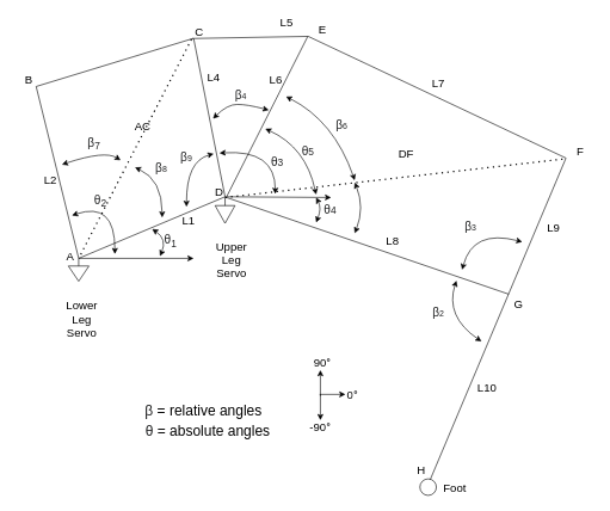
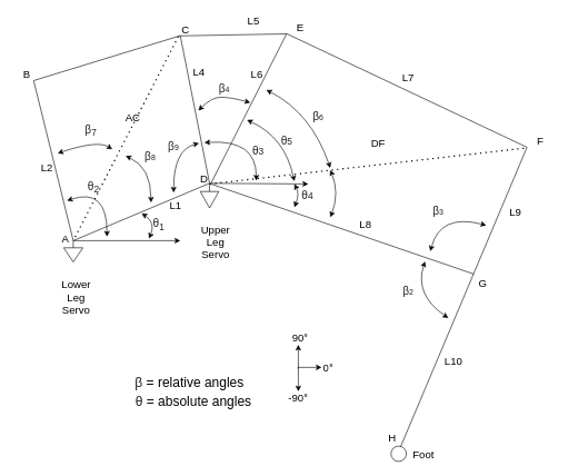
  <mxCell id="0" />
  <mxCell id="1" parent="0" />
  <mxCell id="2" value="" style="pointerEvents=1;verticalLabelPosition=bottom;shadow=0;dashed=0;align=center;html=1;verticalAlign=top;shape=mxgraph.electrical.signal_sources.signal_ground;" parent="1" vertex="1"><mxGeometry x="95" y="360" width="28.8" height="32" as="geometry" /></mxCell>
  <mxCell id="3" value="" style="pointerEvents=1;verticalLabelPosition=bottom;shadow=0;dashed=0;align=center;html=1;verticalAlign=top;shape=mxgraph.electrical.signal_sources.signal_ground;" parent="1" vertex="1"><mxGeometry x="300" y="274" width="27.75" height="37" as="geometry" /></mxCell>
  <mxCell id="4" value="" style="endArrow=none;html=1;exitX=0.5;exitY=0;exitDx=0;exitDy=0;exitPerimeter=0;" parent="1" source="2" edge="1"><mxGeometry width="50" height="50" relative="1" as="geometry"><mxPoint x="110" y="360" as="sourcePoint" /><mxPoint x="50" y="120" as="targetPoint" /></mxGeometry></mxCell>
  <mxCell id="5" value="" style="endArrow=none;html=1;exitX=0.5;exitY=0;exitDx=0;exitDy=0;exitPerimeter=0;" parent="1" source="3" edge="1"><mxGeometry width="50" height="50" relative="1" as="geometry"><mxPoint x="192.5" y="280" as="sourcePoint" /><mxPoint x="270" y="53" as="targetPoint" /></mxGeometry></mxCell>
  <mxCell id="6" value="" style="endArrow=none;html=1;" parent="1" edge="1"><mxGeometry width="50" height="50" relative="1" as="geometry"><mxPoint x="50" y="120" as="sourcePoint" /><mxPoint x="269" y="53" as="targetPoint" /></mxGeometry></mxCell>
  <mxCell id="7" value="" style="endArrow=none;html=1;exitX=0.5;exitY=0;exitDx=0;exitDy=0;exitPerimeter=0;entryX=0.5;entryY=0;entryDx=0;entryDy=0;entryPerimeter=0;" parent="1" source="2" target="3" edge="1"><mxGeometry width="50" height="50" relative="1" as="geometry"><mxPoint x="200" y="330" as="sourcePoint" /><mxPoint x="250" y="280" as="targetPoint" /></mxGeometry></mxCell>
  <mxCell id="8" value="" style="curved=1;endArrow=classic;html=1;startArrow=classic;startFill=1;" parent="1" edge="1"><mxGeometry width="50" height="50" relative="1" as="geometry"><mxPoint x="100" y="300" as="sourcePoint" /><mxPoint x="160" y="354" as="targetPoint" /><Array as="points"><mxPoint x="160" y="280" /></Array></mxGeometry></mxCell>
  <mxCell id="9" value="" style="endArrow=classic;html=1;exitX=0.5;exitY=0;exitDx=0;exitDy=0;exitPerimeter=0;" parent="1" source="2" edge="1"><mxGeometry width="50" height="50" relative="1" as="geometry"><mxPoint x="160" y="330" as="sourcePoint" /><mxPoint x="270" y="360" as="targetPoint" /></mxGeometry></mxCell>
  <mxCell id="10" value="" style="endArrow=classic;html=1;exitX=0.621;exitY=-0.017;exitDx=0;exitDy=0;exitPerimeter=0;" parent="1" edge="1"><mxGeometry width="50" height="50" relative="1" as="geometry"><mxPoint x="316.005" y="274" as="sourcePoint" /><mxPoint x="462" y="275" as="targetPoint" /></mxGeometry></mxCell>
  <mxCell id="11" value="" style="curved=1;endArrow=classic;html=1;startArrow=classic;startFill=1;" parent="1" edge="1"><mxGeometry width="50" height="50" relative="1" as="geometry"><mxPoint x="212" y="319" as="sourcePoint" /><mxPoint x="223" y="357" as="targetPoint" /><Array as="points"><mxPoint x="233" y="333" /></Array></mxGeometry></mxCell>
  <mxCell id="12" value="" style="endArrow=none;dashed=1;html=1;dashPattern=1 3;strokeWidth=2;" parent="1" edge="1"><mxGeometry width="50" height="50" relative="1" as="geometry"><mxPoint x="267" y="54" as="sourcePoint" /><mxPoint x="111" y="357" as="targetPoint" /></mxGeometry></mxCell>
  <mxCell id="13" value="B" style="text;html=1;strokeColor=none;fillColor=none;align=center;verticalAlign=middle;whiteSpace=wrap;rounded=0;fontSize=16;" parent="1" vertex="1"><mxGeometry x="20" y="100" width="40" height="20" as="geometry" /></mxCell>
  <mxCell id="14" value="C" style="text;html=1;strokeColor=none;fillColor=none;align=center;verticalAlign=middle;whiteSpace=wrap;rounded=0;fontSize=16;" parent="1" vertex="1"><mxGeometry x="258" y="33" width="40" height="20" as="geometry" /></mxCell>
  <mxCell id="15" value="A" style="text;html=1;strokeColor=none;fillColor=none;align=center;verticalAlign=middle;whiteSpace=wrap;rounded=0;fontSize=16;" parent="1" vertex="1"><mxGeometry x="78" y="347" width="40" height="20" as="geometry" /></mxCell>
  <mxCell id="16" value="D" style="text;html=1;strokeColor=none;fillColor=none;align=center;verticalAlign=middle;whiteSpace=wrap;rounded=0;fontSize=16;" parent="1" vertex="1"><mxGeometry x="286" y="257" width="40" height="20" as="geometry" /></mxCell>
- <mxCell id="17" value="&lt;span style=&quot;color: rgb(32 , 33 , 34) ; font-family: sans-serif ; font-size: 16.8px&quot;&gt;β&lt;sub&gt;7&lt;/sub&gt;&lt;/span&gt;" style="text;html=1;strokeColor=none;fillColor=none;align=center;verticalAlign=middle;whiteSpace=wrap;rounded=0;fontSize=16;" parent="1" vertex="1"><mxGeometry x="111" y="190" width="40" height="20" as="geometry" /></mxCell>
+ <mxCell id="17" value="&lt;span style=&quot;color: rgb(32 , 33 , 34) ; font-family: sans-serif ; font-size: 16.8px&quot;&gt;β&lt;sub&gt;7&lt;/sub&gt;&lt;/span&gt;" style="text;html=1;strokeColor=none;fillColor=none;align=center;verticalAlign=middle;whiteSpace=wrap;rounded=0;fontSize=16;" parent="1" vertex="1"><mxGeometry x="116" y="185" width="40" height="20" as="geometry" /></mxCell>
  <mxCell id="18" value="&lt;span style=&quot;color: rgb(32 , 33 , 34) ; font-family: sans-serif ; font-size: 16.8px&quot;&gt;θ&lt;sub&gt;1&lt;/sub&gt;&lt;/span&gt;" style="text;html=1;strokeColor=none;fillColor=none;align=center;verticalAlign=middle;whiteSpace=wrap;rounded=0;fontSize=16;" parent="1" vertex="1"><mxGeometry x="218" y="326" width="40" height="20" as="geometry" /></mxCell>
  <mxCell id="19" value="&lt;span style=&quot;color: rgb(32 , 33 , 34) ; font-family: sans-serif ; font-size: 16.8px&quot;&gt;θ&lt;sub&gt;2&lt;/sub&gt;&lt;/span&gt;" style="text;html=1;strokeColor=none;fillColor=none;align=center;verticalAlign=middle;whiteSpace=wrap;rounded=0;fontSize=16;" parent="1" vertex="1"><mxGeometry x="120" y="270" width="40" height="20" as="geometry" /></mxCell>
  <mxCell id="20" value="" style="curved=1;endArrow=classic;html=1;startArrow=classic;startFill=1;" parent="1" edge="1"><mxGeometry width="50" height="50" relative="1" as="geometry"><mxPoint x="306" y="213" as="sourcePoint" /><mxPoint x="384" y="270" as="targetPoint" /><Array as="points"><mxPoint x="384" y="208" /></Array></mxGeometry></mxCell>
  <mxCell id="21" value="&lt;span style=&quot;color: rgb(32 , 33 , 34) ; font-family: sans-serif ; font-size: 16.8px&quot;&gt;θ&lt;/span&gt;&lt;span style=&quot;color: rgb(32 , 33 , 34) ; font-family: sans-serif ; font-size: 14px&quot;&gt;3&lt;/span&gt;" style="text;html=1;strokeColor=none;fillColor=none;align=center;verticalAlign=middle;whiteSpace=wrap;rounded=0;fontSize=16;" parent="1" vertex="1"><mxGeometry x="367" y="217" width="40" height="20" as="geometry" /></mxCell>
  <mxCell id="22" value="" style="endArrow=none;html=1;fontSize=16;" parent="1" edge="1"><mxGeometry width="50" height="50" relative="1" as="geometry"><mxPoint x="315" y="276" as="sourcePoint" /><mxPoint x="429.39" y="50" as="targetPoint" /></mxGeometry></mxCell>
  <mxCell id="23" value="" style="endArrow=none;html=1;fontSize=16;exitX=0.25;exitY=1;exitDx=0;exitDy=0;" parent="1" source="14" edge="1"><mxGeometry width="50" height="50" relative="1" as="geometry"><mxPoint x="290" y="270" as="sourcePoint" /><mxPoint x="430" y="50" as="targetPoint" /></mxGeometry></mxCell>
  <mxCell id="24" value="L2" style="text;html=1;strokeColor=none;fillColor=none;align=center;verticalAlign=middle;whiteSpace=wrap;rounded=0;fontSize=16;" parent="1" vertex="1"><mxGeometry x="50" y="240" width="40" height="20" as="geometry" /></mxCell>
  <mxCell id="25" value="L1" style="text;html=1;strokeColor=none;fillColor=none;align=center;verticalAlign=middle;whiteSpace=wrap;rounded=0;fontSize=16;" parent="1" vertex="1"><mxGeometry x="243" y="297" width="40" height="20" as="geometry" /></mxCell>
  <mxCell id="26" value="L4" style="text;html=1;strokeColor=none;fillColor=none;align=center;verticalAlign=middle;whiteSpace=wrap;rounded=0;fontSize=16;" parent="1" vertex="1"><mxGeometry x="278" y="97" width="40" height="20" as="geometry" /></mxCell>
- <mxCell id="27" value="L5" style="text;html=1;strokeColor=none;fillColor=none;align=center;verticalAlign=middle;whiteSpace=wrap;rounded=0;fontSize=16;" parent="1" vertex="1"><mxGeometry x="380" y="20" width="40" height="20" as="geometry" /></mxCell>
+ <mxCell id="27" value="L5" style="text;html=1;strokeColor=none;fillColor=none;align=center;verticalAlign=middle;whiteSpace=wrap;rounded=0;fontSize=16;" parent="1" vertex="1"><mxGeometry x="360" y="20" width="40" height="20" as="geometry" /></mxCell>
  <mxCell id="28" value="L6" style="text;html=1;strokeColor=none;fillColor=none;align=center;verticalAlign=middle;whiteSpace=wrap;rounded=0;fontSize=16;" parent="1" vertex="1"><mxGeometry x="365" y="100" width="40" height="20" as="geometry" /></mxCell>
  <mxCell id="29" value="E" style="text;html=1;strokeColor=none;fillColor=none;align=center;verticalAlign=middle;whiteSpace=wrap;rounded=0;fontSize=16;" parent="1" vertex="1"><mxGeometry x="430" y="30" width="40" height="20" as="geometry" /></mxCell>
  <mxCell id="30" value="" style="endArrow=none;html=1;fontSize=16;exitX=0;exitY=1;exitDx=0;exitDy=0;" parent="1" source="29" edge="1"><mxGeometry width="50" height="50" relative="1" as="geometry"><mxPoint x="510" y="110" as="sourcePoint" /><mxPoint x="790" y="220" as="targetPoint" /></mxGeometry></mxCell>
  <mxCell id="31" value="" style="endArrow=none;html=1;fontSize=16;exitX=0.531;exitY=0.016;exitDx=0;exitDy=0;exitPerimeter=0;" parent="1" source="3" edge="1"><mxGeometry width="50" height="50" relative="1" as="geometry"><mxPoint x="365" y="288" as="sourcePoint" /><mxPoint x="710" y="410" as="targetPoint" /></mxGeometry></mxCell>
  <mxCell id="32" value="" style="endArrow=none;html=1;fontSize=16;" parent="1" edge="1"><mxGeometry width="50" height="50" relative="1" as="geometry"><mxPoint x="600" y="670" as="sourcePoint" /><mxPoint x="790" y="220" as="targetPoint" /></mxGeometry></mxCell>
  <mxCell id="33" value="F" style="text;html=1;strokeColor=none;fillColor=none;align=center;verticalAlign=middle;whiteSpace=wrap;rounded=0;fontSize=16;" parent="1" vertex="1"><mxGeometry x="790" y="200" width="40" height="20" as="geometry" /></mxCell>
  <mxCell id="34" value="G" style="text;html=1;strokeColor=none;fillColor=none;align=center;verticalAlign=middle;whiteSpace=wrap;rounded=0;fontSize=16;" parent="1" vertex="1"><mxGeometry x="704" y="414" width="40" height="20" as="geometry" /></mxCell>
  <mxCell id="35" value="H" style="text;html=1;strokeColor=none;fillColor=none;align=center;verticalAlign=middle;whiteSpace=wrap;rounded=0;fontSize=16;" parent="1" vertex="1"><mxGeometry x="568" y="646" width="40" height="20" as="geometry" /></mxCell>
  <mxCell id="36" value="L7" style="text;html=1;strokeColor=none;fillColor=none;align=center;verticalAlign=middle;whiteSpace=wrap;rounded=0;fontSize=16;" parent="1" vertex="1"><mxGeometry x="592" y="105" width="40" height="20" as="geometry" /></mxCell>
  <mxCell id="37" value="L8" style="text;html=1;strokeColor=none;fillColor=none;align=center;verticalAlign=middle;whiteSpace=wrap;rounded=0;fontSize=16;" parent="1" vertex="1"><mxGeometry x="528" y="325" width="40" height="20" as="geometry" /></mxCell>
  <mxCell id="38" value="L9" style="text;html=1;strokeColor=none;fillColor=none;align=center;verticalAlign=middle;whiteSpace=wrap;rounded=0;fontSize=16;" parent="1" vertex="1"><mxGeometry x="753" y="307" width="40" height="20" as="geometry" /></mxCell>
  <mxCell id="39" value="L10" style="text;html=1;strokeColor=none;fillColor=none;align=center;verticalAlign=middle;whiteSpace=wrap;rounded=0;fontSize=16;" parent="1" vertex="1"><mxGeometry x="660" y="530" width="40" height="20" as="geometry" /></mxCell>
  <mxCell id="40" value="" style="curved=1;endArrow=classic;html=1;startArrow=classic;startFill=1;" parent="1" edge="1"><mxGeometry width="50" height="50" relative="1" as="geometry"><mxPoint x="375" y="153" as="sourcePoint" /><mxPoint x="297" y="165" as="targetPoint" /><Array as="points"><mxPoint x="345" y="145" /><mxPoint x="317" y="145" /></Array></mxGeometry></mxCell>
  <mxCell id="41" value="&lt;span style=&quot;color: rgb(32 , 33 , 34) ; font-family: sans-serif ; font-size: 16.8px&quot;&gt;β&lt;/span&gt;&lt;span style=&quot;color: rgb(32 , 33 , 34) ; font-family: sans-serif ; font-size: 11.667px&quot;&gt;4&lt;/span&gt;" style="text;html=1;strokeColor=none;fillColor=none;align=center;verticalAlign=middle;whiteSpace=wrap;rounded=0;fontSize=16;" parent="1" vertex="1"><mxGeometry x="316" y="123" width="40" height="20" as="geometry" /></mxCell>
  <mxCell id="42" value="&lt;span style=&quot;color: rgb(32 , 33 , 34) ; font-family: sans-serif ; font-size: 16.8px&quot;&gt;θ&lt;/span&gt;&lt;span style=&quot;color: rgb(32 , 33 , 34) ; font-family: sans-serif ; font-size: 14px&quot;&gt;4&lt;/span&gt;" style="text;html=1;strokeColor=none;fillColor=none;align=center;verticalAlign=middle;whiteSpace=wrap;rounded=0;fontSize=16;" parent="1" vertex="1"><mxGeometry x="441" y="283" width="40" height="20" as="geometry" /></mxCell>
  <mxCell id="43" value="" style="curved=1;endArrow=classic;html=1;startArrow=classic;startFill=1;" parent="1" edge="1"><mxGeometry width="50" height="50" relative="1" as="geometry"><mxPoint x="441" y="275" as="sourcePoint" /><mxPoint x="441" y="310" as="targetPoint" /><Array as="points"><mxPoint x="449" y="290" /></Array></mxGeometry></mxCell>
  <mxCell id="44" value="" style="curved=1;endArrow=classic;html=1;startArrow=classic;startFill=1;" parent="1" edge="1"><mxGeometry width="50" height="50" relative="1" as="geometry"><mxPoint x="370" y="179" as="sourcePoint" /><mxPoint x="441" y="271" as="targetPoint" /><Array as="points"><mxPoint x="427" y="205" /></Array></mxGeometry></mxCell>
  <mxCell id="45" value="&lt;span style=&quot;color: rgb(32 , 33 , 34) ; font-family: sans-serif ; font-size: 16.8px&quot;&gt;θ&lt;/span&gt;&lt;span style=&quot;color: rgb(32 , 33 , 34) ; font-family: sans-serif ; font-size: 14px&quot;&gt;5&lt;/span&gt;" style="text;html=1;strokeColor=none;fillColor=none;align=center;verticalAlign=middle;whiteSpace=wrap;rounded=0;fontSize=16;" parent="1" vertex="1"><mxGeometry x="410" y="202" width="40" height="20" as="geometry" /></mxCell>
  <mxCell id="46" value="" style="endArrow=none;dashed=1;html=1;dashPattern=1 3;strokeWidth=2;exitX=0.514;exitY=0.026;exitDx=0;exitDy=0;exitPerimeter=0;entryX=-0.025;entryY=1.05;entryDx=0;entryDy=0;entryPerimeter=0;" parent="1" source="3" target="33" edge="1"><mxGeometry width="50" height="50" relative="1" as="geometry"><mxPoint x="319" y="51" as="sourcePoint" /><mxPoint x="124" y="367" as="targetPoint" /></mxGeometry></mxCell>
  <mxCell id="47" value="" style="curved=1;endArrow=classic;html=1;startArrow=classic;startFill=1;" parent="1" edge="1"><mxGeometry width="50" height="50" relative="1" as="geometry"><mxPoint x="86" y="229" as="sourcePoint" /><mxPoint x="168" y="223" as="targetPoint" /><Array as="points"><mxPoint x="146" y="209" /></Array></mxGeometry></mxCell>
  <mxCell id="48" value="" style="curved=1;endArrow=classic;html=1;startArrow=classic;startFill=1;" parent="1" edge="1"><mxGeometry width="50" height="50" relative="1" as="geometry"><mxPoint x="188" y="233" as="sourcePoint" /><mxPoint x="226" y="303" as="targetPoint" /><Array as="points"><mxPoint x="226" y="250" /></Array></mxGeometry></mxCell>
  <mxCell id="49" value="&lt;span style=&quot;color: rgb(32 , 33 , 34) ; font-family: sans-serif ; font-size: 16.8px&quot;&gt;β&lt;/span&gt;&lt;span style=&quot;color: rgb(32 , 33 , 34) ; font-family: sans-serif ; font-size: 11.667px&quot;&gt;8&lt;/span&gt;" style="text;html=1;strokeColor=none;fillColor=none;align=center;verticalAlign=middle;whiteSpace=wrap;rounded=0;fontSize=16;" parent="1" vertex="1"><mxGeometry x="205" y="225" width="40" height="20" as="geometry" /></mxCell>
  <mxCell id="50" value="" style="curved=1;endArrow=classic;html=1;startArrow=classic;startFill=1;" parent="1" edge="1"><mxGeometry width="50" height="50" relative="1" as="geometry"><mxPoint x="298" y="214" as="sourcePoint" /><mxPoint x="260" y="288" as="targetPoint" /><Array as="points"><mxPoint x="260" y="224" /></Array></mxGeometry></mxCell>
  <mxCell id="51" value="&lt;span style=&quot;color: rgb(32 , 33 , 34) ; font-family: sans-serif ; font-size: 16.8px&quot;&gt;β&lt;/span&gt;&lt;span style=&quot;color: rgb(32 , 33 , 34) ; font-family: sans-serif ; font-size: 11.667px&quot;&gt;9&lt;/span&gt;" style="text;html=1;strokeColor=none;fillColor=none;align=center;verticalAlign=middle;whiteSpace=wrap;rounded=0;fontSize=16;" parent="1" vertex="1"><mxGeometry x="240" y="209" width="40" height="20" as="geometry" /></mxCell>
  <mxCell id="52" value="" style="curved=1;endArrow=classic;html=1;startArrow=classic;startFill=1;" parent="1" edge="1"><mxGeometry width="50" height="50" relative="1" as="geometry"><mxPoint x="399" y="134" as="sourcePoint" /><mxPoint x="495" y="251" as="targetPoint" /><Array as="points"><mxPoint x="466" y="168" /></Array></mxGeometry></mxCell>
  <mxCell id="53" value="&lt;span style=&quot;color: rgb(32 , 33 , 34) ; font-family: sans-serif ; font-size: 16.8px&quot;&gt;β&lt;/span&gt;&lt;span style=&quot;color: rgb(32 , 33 , 34) ; font-family: sans-serif ; font-size: 11.667px&quot;&gt;6&lt;/span&gt;" style="text;html=1;strokeColor=none;fillColor=none;align=center;verticalAlign=middle;whiteSpace=wrap;rounded=0;fontSize=16;" parent="1" vertex="1"><mxGeometry x="457" y="165" width="40" height="20" as="geometry" /></mxCell>
  <mxCell id="54" value="" style="curved=1;endArrow=classic;html=1;startArrow=classic;startFill=1;" parent="1" edge="1"><mxGeometry width="50" height="50" relative="1" as="geometry"><mxPoint x="495" y="254" as="sourcePoint" /><mxPoint x="495" y="325" as="targetPoint" /><Array as="points"><mxPoint x="509" y="289" /></Array></mxGeometry></mxCell>
  <mxCell id="55" value="" style="curved=1;endArrow=classic;html=1;startArrow=classic;startFill=1;" parent="1" edge="1"><mxGeometry width="50" height="50" relative="1" as="geometry"><mxPoint x="729" y="337" as="sourcePoint" /><mxPoint x="645" y="376" as="targetPoint" /><Array as="points"><mxPoint x="660" y="319" /></Array></mxGeometry></mxCell>
  <mxCell id="56" value="&lt;span style=&quot;color: rgb(32 , 33 , 34) ; font-family: sans-serif ; font-size: 16.8px&quot;&gt;β&lt;/span&gt;&lt;span style=&quot;color: rgb(32 , 33 , 34) ; font-family: sans-serif ; font-size: 11.667px&quot;&gt;3&lt;/span&gt;" style="text;html=1;strokeColor=none;fillColor=none;align=center;verticalAlign=middle;whiteSpace=wrap;rounded=0;fontSize=16;" parent="1" vertex="1"><mxGeometry x="637" y="307" width="40" height="20" as="geometry" /></mxCell>
  <mxCell id="57" value="&lt;span style=&quot;color: rgb(32 , 33 , 34) ; font-family: sans-serif ; font-size: 16.8px&quot;&gt;β&lt;/span&gt;&lt;span style=&quot;color: rgb(32 , 33 , 34) ; font-family: sans-serif ; font-size: 11.667px&quot;&gt;2&lt;/span&gt;&lt;font color=&quot;#202122&quot; face=&quot;sans-serif&quot;&gt;&lt;span style=&quot;font-size: 16.8px&quot;&gt;&lt;br&gt;&lt;/span&gt;&lt;/font&gt;" style="text;html=1;strokeColor=none;fillColor=none;align=center;verticalAlign=middle;whiteSpace=wrap;rounded=0;fontSize=16;" parent="1" vertex="1"><mxGeometry x="592" y="426" width="40" height="20" as="geometry" /></mxCell>
  <mxCell id="58" value="" style="curved=1;endArrow=classic;html=1;startArrow=classic;startFill=1;" parent="1" edge="1"><mxGeometry width="50" height="50" relative="1" as="geometry"><mxPoint x="637" y="391" as="sourcePoint" /><mxPoint x="672" y="476" as="targetPoint" /><Array as="points"><mxPoint x="621" y="441" /></Array></mxGeometry></mxCell>
  <mxCell id="59" value="DF" style="text;html=1;strokeColor=none;fillColor=none;align=center;verticalAlign=middle;whiteSpace=wrap;rounded=0;fontSize=16;" parent="1" vertex="1"><mxGeometry x="547" y="203" width="40" height="20" as="geometry" /></mxCell>
  <mxCell id="60" value="AC" style="text;html=1;strokeColor=none;fillColor=none;align=center;verticalAlign=middle;whiteSpace=wrap;rounded=0;fontSize=16;" parent="1" vertex="1"><mxGeometry x="179" y="166" width="40" height="20" as="geometry" /></mxCell>
  <mxCell id="61" value="" style="ellipse;whiteSpace=wrap;html=1;aspect=fixed;" parent="1" vertex="1"><mxGeometry x="586" y="668" width="23" height="23" as="geometry" /></mxCell>
  <mxCell id="62" value="Foot" style="text;html=1;strokeColor=none;fillColor=none;align=center;verticalAlign=middle;whiteSpace=wrap;rounded=0;fontSize=16;" parent="1" vertex="1"><mxGeometry x="615" y="671" width="40" height="20" as="geometry" /></mxCell>
  <mxCell id="63" value="Upper Leg&lt;br&gt;Servo" style="text;html=1;strokeColor=none;fillColor=none;align=center;verticalAlign=middle;whiteSpace=wrap;rounded=0;fontSize=16;" parent="1" vertex="1"><mxGeometry x="303" y="352" width="40" height="20" as="geometry" /></mxCell>
  <mxCell id="64" value="Lower&lt;br&gt;Leg&lt;br&gt;Servo" style="text;html=1;strokeColor=none;fillColor=none;align=center;verticalAlign=middle;whiteSpace=wrap;rounded=0;fontSize=16;" parent="1" vertex="1"><mxGeometry x="94" y="435" width="40" height="20" as="geometry" /></mxCell>
  <mxCell id="65" value="&lt;font style=&quot;font-size: 20px&quot;&gt;&lt;span style=&quot;color: rgb(32 , 33 , 34) ; font-family: sans-serif&quot;&gt;β&lt;/span&gt;&amp;nbsp;= relative angles&lt;/font&gt;" style="text;html=1;strokeColor=none;fillColor=none;align=center;verticalAlign=middle;whiteSpace=wrap;rounded=0;fontSize=16;strokeWidth=20;" parent="1" vertex="1"><mxGeometry x="164" y="562" width="240" height="20" as="geometry" /></mxCell>
  <mxCell id="66" value="&lt;font style=&quot;font-size: 20px&quot;&gt;&lt;span style=&quot;color: rgb(32 , 33 , 34) ; font-family: sans-serif&quot;&gt;&lt;font style=&quot;font-size: 20px&quot;&gt;θ&lt;/font&gt;&lt;/span&gt;&lt;span&gt;&amp;nbsp;= absolute angles&lt;/span&gt;&lt;/font&gt;" style="text;html=1;strokeColor=none;fillColor=none;align=center;verticalAlign=middle;whiteSpace=wrap;rounded=0;fontSize=16;strokeWidth=20;" parent="1" vertex="1"><mxGeometry x="170" y="590" width="240" height="20" as="geometry" /></mxCell>
  <mxCell id="67" value="0&lt;b style=&quot;color: rgb(32 , 33 , 36) ; font-family: &amp;#34;roboto&amp;#34; , &amp;#34;arial&amp;#34; , sans-serif ; text-align: left ; background-color: rgb(255 , 255 , 255)&quot;&gt;°&lt;/b&gt;" style="text;html=1;strokeColor=none;fillColor=none;align=center;verticalAlign=middle;whiteSpace=wrap;rounded=0;fontSize=16;" vertex="1" parent="1"><mxGeometry x="472" y="540" width="40" height="20" as="geometry" /></mxCell>
  <mxCell id="68" value="" style="endArrow=classic;html=1;" edge="1" parent="1"><mxGeometry width="50" height="50" relative="1" as="geometry"><mxPoint x="447" y="550" as="sourcePoint" /><mxPoint x="447" y="586" as="targetPoint" /></mxGeometry></mxCell>
  <mxCell id="69" value="-90&lt;b style=&quot;color: rgb(32 , 33 , 36) ; font-family: &amp;#34;roboto&amp;#34; , &amp;#34;arial&amp;#34; , sans-serif ; text-align: left ; background-color: rgb(255 , 255 , 255)&quot;&gt;°&lt;/b&gt;" style="text;html=1;strokeColor=none;fillColor=none;align=center;verticalAlign=middle;whiteSpace=wrap;rounded=0;fontSize=16;" vertex="1" parent="1"><mxGeometry x="427" y="586" width="40" height="20" as="geometry" /></mxCell>
  <mxCell id="70" value="" style="endArrow=classic;html=1;" edge="1" parent="1"><mxGeometry width="50" height="50" relative="1" as="geometry"><mxPoint x="446" y="550" as="sourcePoint" /><mxPoint x="482" y="550" as="targetPoint" /></mxGeometry></mxCell>
  <mxCell id="71" value="" style="endArrow=classic;html=1;" edge="1" parent="1"><mxGeometry width="50" height="50" relative="1" as="geometry"><mxPoint x="447" y="552" as="sourcePoint" /><mxPoint x="447" y="516" as="targetPoint" /></mxGeometry></mxCell>
  <mxCell id="72" value="90&lt;b style=&quot;color: rgb(32 , 33 , 36) ; font-family: &amp;#34;roboto&amp;#34; , &amp;#34;arial&amp;#34; , sans-serif ; text-align: left ; background-color: rgb(255 , 255 , 255)&quot;&gt;°&lt;/b&gt;" style="text;html=1;strokeColor=none;fillColor=none;align=center;verticalAlign=middle;whiteSpace=wrap;rounded=0;fontSize=16;" vertex="1" parent="1"><mxGeometry x="430" y="495" width="40" height="20" as="geometry" /></mxCell>
